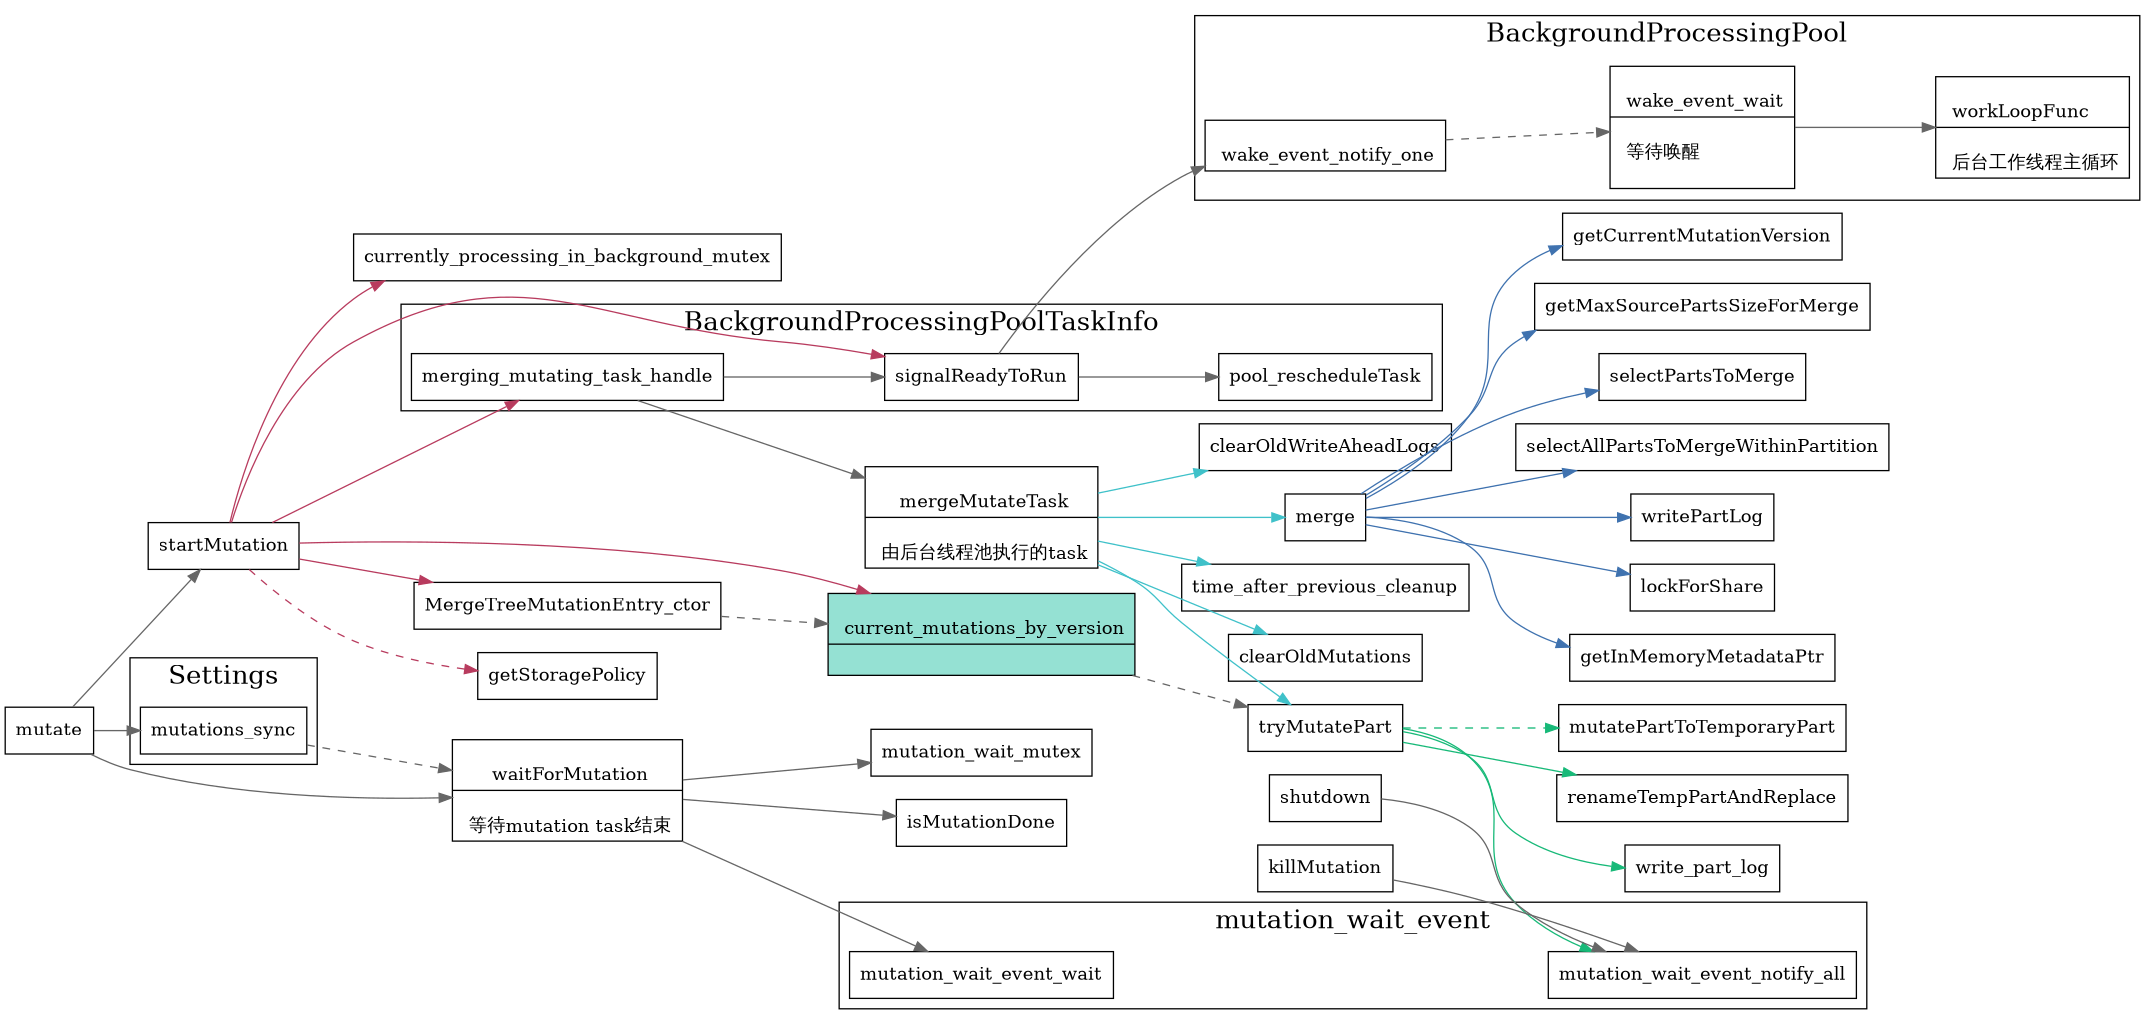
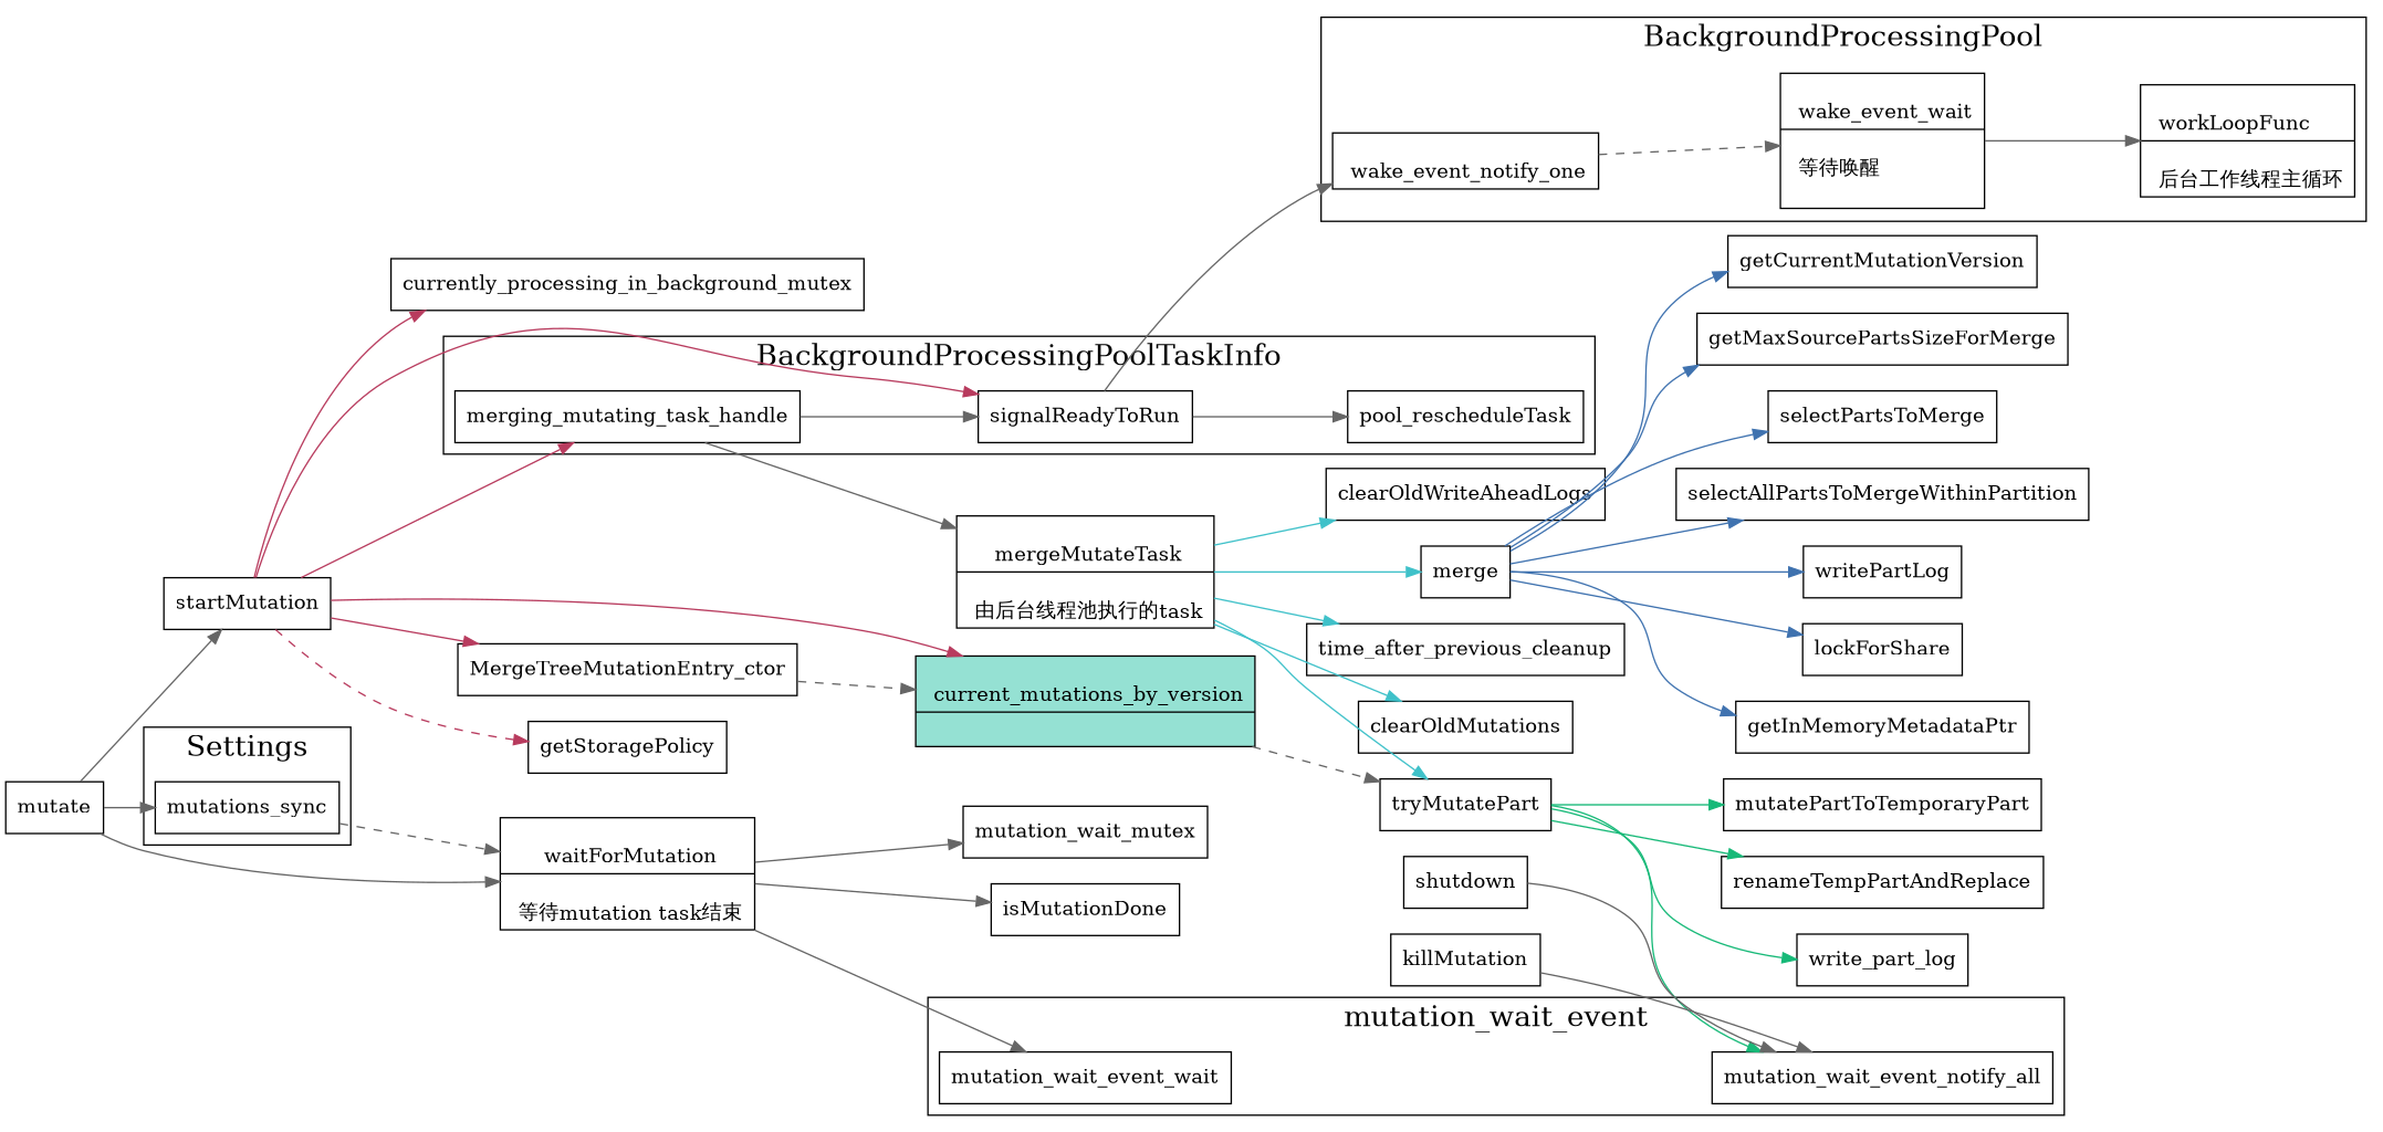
  digraph {
    newrank=true
    rankdir=LR
    node [shape=box]
    edge [color=gray40]
    n1 [label="{{\n      wake_event_notify_one\n      }}" shape=record]
    n2 [label="{{\n      wake_event_wait|\n      等待唤醒\l\n      }}" shape=record]
    n3 [label="{{\n      workLoopFunc\l|\n        后台工作线程主循环\n      }}" shape=record]
    mutations_sync
    signalReadyToRun
    pool_rescheduleTask
    merging_mutating_task_handle
    mutation_wait_event_wait
    mutation_wait_event_notify_all
    n10 [label="{{\n    waitForMutation|\n    等待mutation task结束\n    }}" shape=record]
    n11 [label="{{\n      mergeMutateTask|\n      由后台线程池执行的task\n    }}" shape=record]
    isMutationDone
    mutation_wait_mutex
    time_after_previous_cleanup
    clearOldMutations
    clearOldWriteAheadLogs
    merge
    tryMutatePart
    lockForShare
    getInMemoryMetadataPtr
    getCurrentMutationVersion
    getMaxSourcePartsSizeForMerge
    selectPartsToMerge
    selectAllPartsToMergeWithinPartition
    writePartLog
    mutatePartToTemporaryPart
    renameTempPartAndReplace
    write_part_log
    mutate
    startMutation
    getStoragePolicy
    currently_processing_in_background_mutex
    MergeTreeMutationEntry_ctor
    n34 [fillcolor="#95e1d3" label="{{\n      current_mutations_by_version|\n    }}" shape=record style=filled]
    shutdown
    killMutation
    subgraph cluster_1 {
      fontsize=20
      label=BackgroundProcessingPool
      n1
      n2
      n3
    }
    subgraph cluster_2 {
      fontsize=20
      label=Settings
      mutations_sync
    }
    subgraph cluster_3 {
      fontsize=20
      label=BackgroundProcessingPoolTaskInfo
      signalReadyToRun
      pool_rescheduleTask
      merging_mutating_task_handle
    }
    subgraph cluster_4 {
      fontsize=20
      label=mutation_wait_event
      mutation_wait_event_wait
      mutation_wait_event_notify_all
    }
    n1 -> n2 [style=dashed]
    n2 -> n3
    mutations_sync -> n10 [style=dashed]
    signalReadyToRun -> n1
    signalReadyToRun -> pool_rescheduleTask
    merging_mutating_task_handle -> signalReadyToRun [style=solid]
    merging_mutating_task_handle -> n11
    n10 -> mutation_wait_event_wait
    n10 -> isMutationDone
    n10 -> mutation_wait_mutex
    n11 -> time_after_previous_cleanup [color="#3fc1c9"]
    n11 -> clearOldMutations [color="#3fc1c9"]
    n11 -> clearOldWriteAheadLogs [color="#3fc1c9"]
    n11 -> merge [color="#3fc1c9"]
    n11 -> tryMutatePart [color="#3fc1c9"]
    merge -> lockForShare [color="#3f72af"]
    merge -> getInMemoryMetadataPtr [color="#3f72af"]
    merge -> getCurrentMutationVersion [color="#3f72af"]
    merge -> getMaxSourcePartsSizeForMerge [color="#3f72af"]
    merge -> selectPartsToMerge [color="#3f72af"]
    merge -> selectAllPartsToMergeWithinPartition [color="#3f72af"]
    merge -> writePartLog [color="#3f72af"]
    tryMutatePart -> mutation_wait_event_notify_all [color="#17b978"]
-   tryMutatePart -> mutatePartToTemporaryPart [color="#17b978" style=dashed]
+   tryMutatePart -> mutatePartToTemporaryPart [color="#17b978"]
    tryMutatePart -> renameTempPartAndReplace [color="#17b978"]
    tryMutatePart -> write_part_log [color="#17b978"]
    mutate -> mutations_sync
    mutate -> n10
    mutate -> startMutation
    startMutation -> signalReadyToRun [color="#b83b5e"]
    startMutation -> merging_mutating_task_handle [color="#b83b5e"]
    startMutation -> getStoragePolicy [color="#b83b5e" style=dashed]
    startMutation -> currently_processing_in_background_mutex [color="#b83b5e"]
    startMutation -> MergeTreeMutationEntry_ctor [color="#b83b5e"]
    startMutation -> n34 [color="#b83b5e"]
    MergeTreeMutationEntry_ctor -> n34 [style=dashed]
    n34 -> tryMutatePart [style=dashed]
    shutdown -> mutation_wait_event_notify_all
    killMutation -> mutation_wait_event_notify_all
  }
